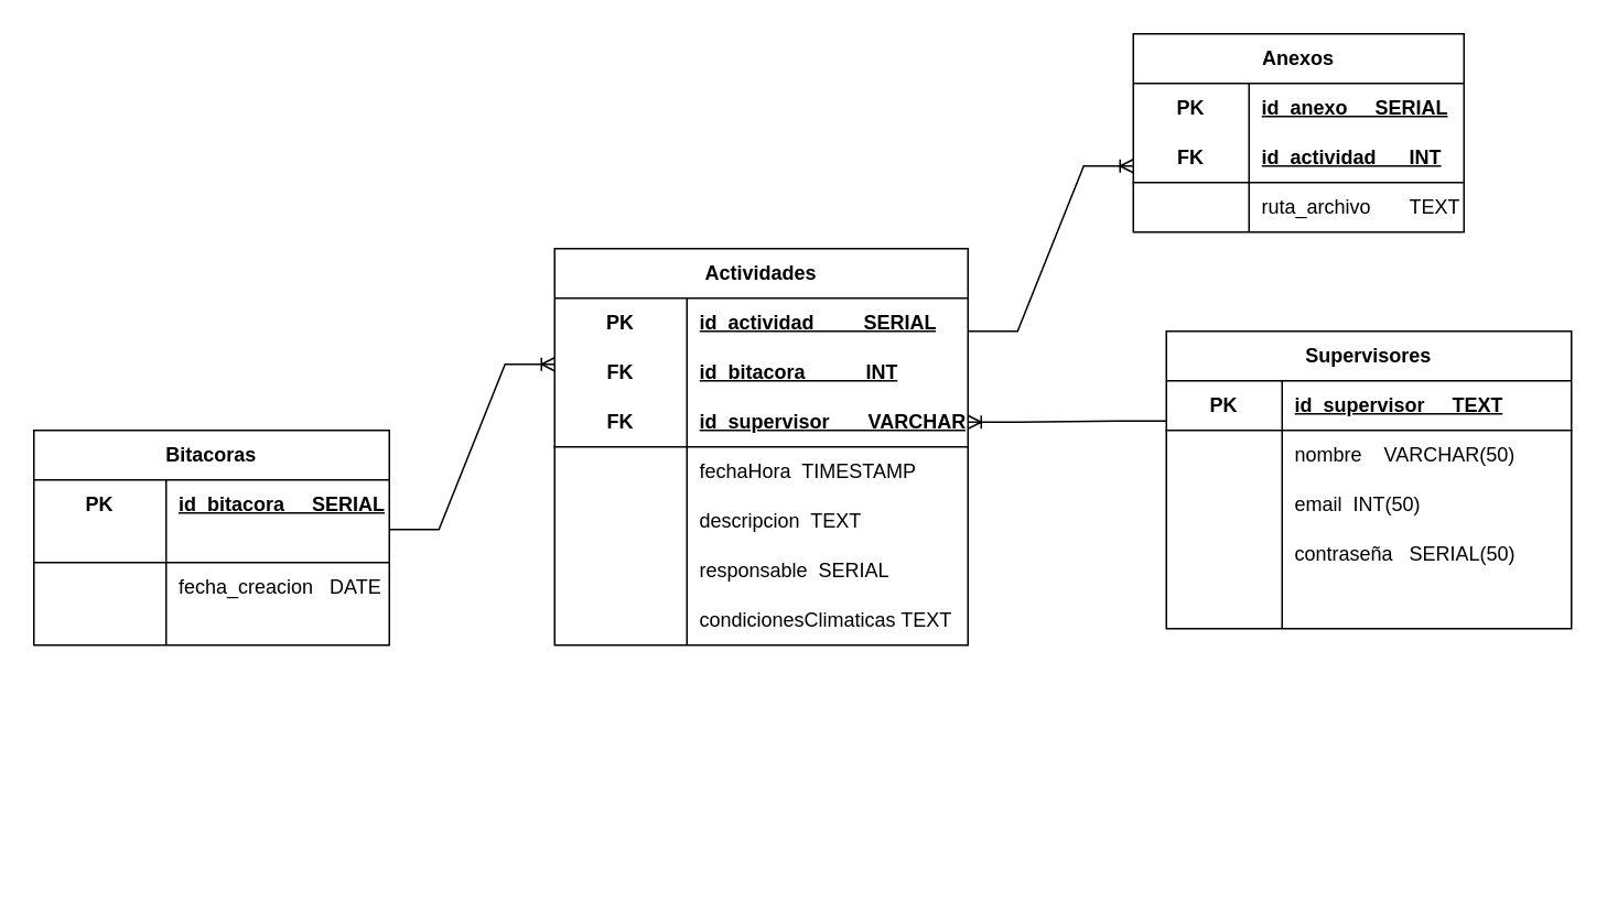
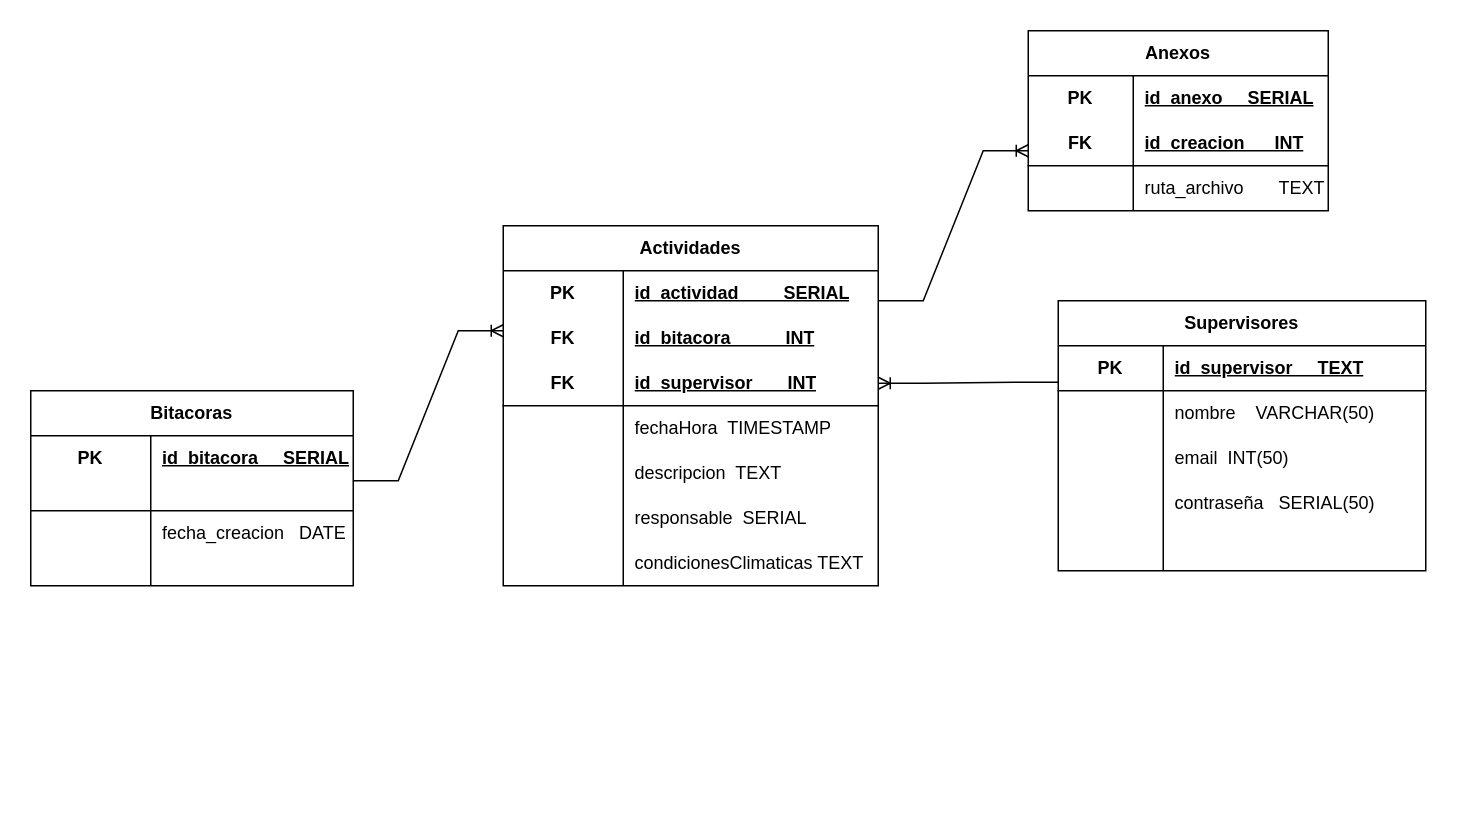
  <mxCell id="0" />
  <mxCell id="1" parent="0" />
  <mxCell id="2" value="Bitacoras" style="shape=table;startSize=30;container=1;collapsible=1;childLayout=tableLayout;fixedRows=1;rowLines=0;fontStyle=1;align=center;resizeLast=1;html=1;whiteSpace=wrap;" vertex="1" parent="1"><mxGeometry x="20" y="260" width="215" height="130" as="geometry" /></mxCell>
  <mxCell id="3" value="" style="shape=tableRow;horizontal=0;startSize=0;swimlaneHead=0;swimlaneBody=0;fillColor=none;collapsible=0;dropTarget=0;points=[[0,0.5],[1,0.5]];portConstraint=eastwest;top=0;left=0;right=0;bottom=0;html=1;" vertex="1" parent="2"><mxGeometry y="30" width="215" height="30" as="geometry" /></mxCell>
  <mxCell id="4" value="PK" style="shape=partialRectangle;connectable=0;fillColor=none;top=0;left=0;bottom=0;right=0;fontStyle=1;overflow=hidden;html=1;whiteSpace=wrap;" vertex="1" parent="3"><mxGeometry width="80" height="30" as="geometry"><mxRectangle width="80" height="30" as="alternateBounds" /></mxGeometry></mxCell>
  <mxCell id="5" value="id_bitacora&amp;nbsp; &amp;nbsp; &amp;nbsp;SERIAL" style="shape=partialRectangle;connectable=0;fillColor=none;top=0;left=0;bottom=0;right=0;align=left;spacingLeft=6;fontStyle=5;overflow=hidden;html=1;whiteSpace=wrap;" vertex="1" parent="3"><mxGeometry x="80" width="135" height="30" as="geometry"><mxRectangle width="135" height="30" as="alternateBounds" /></mxGeometry></mxCell>
  <mxCell id="6" value="" style="shape=tableRow;horizontal=0;startSize=0;swimlaneHead=0;swimlaneBody=0;fillColor=none;collapsible=0;dropTarget=0;points=[[0,0.5],[1,0.5]];portConstraint=eastwest;top=0;left=0;right=0;bottom=1;html=1;" vertex="1" parent="2"><mxGeometry y="60" width="215" height="20" as="geometry" /></mxCell>
  <mxCell id="7" value="" style="shape=partialRectangle;connectable=0;fillColor=none;top=0;left=0;bottom=0;right=0;fontStyle=1;overflow=hidden;html=1;whiteSpace=wrap;" vertex="1" parent="6"><mxGeometry width="80" height="20" as="geometry"><mxRectangle width="80" height="20" as="alternateBounds" /></mxGeometry></mxCell>
  <mxCell id="8" value="" style="shape=partialRectangle;connectable=0;fillColor=none;top=0;left=0;bottom=0;right=0;align=left;spacingLeft=6;fontStyle=5;overflow=hidden;html=1;whiteSpace=wrap;" vertex="1" parent="6"><mxGeometry x="80" width="135" height="20" as="geometry"><mxRectangle width="135" height="20" as="alternateBounds" /></mxGeometry></mxCell>
  <mxCell id="9" value="" style="shape=tableRow;horizontal=0;startSize=0;swimlaneHead=0;swimlaneBody=0;fillColor=none;collapsible=0;dropTarget=0;points=[[0,0.5],[1,0.5]];portConstraint=eastwest;top=0;left=0;right=0;bottom=0;html=1;" vertex="1" parent="2"><mxGeometry y="80" width="215" height="30" as="geometry" /></mxCell>
  <mxCell id="10" value="" style="shape=partialRectangle;connectable=0;fillColor=none;top=0;left=0;bottom=0;right=0;editable=1;overflow=hidden;html=1;whiteSpace=wrap;" vertex="1" parent="9"><mxGeometry width="80" height="30" as="geometry"><mxRectangle width="80" height="30" as="alternateBounds" /></mxGeometry></mxCell>
  <mxCell id="11" value="fecha_creacion&amp;nbsp; &amp;nbsp;DATE" style="shape=partialRectangle;connectable=0;fillColor=none;top=0;left=0;bottom=0;right=0;align=left;spacingLeft=6;overflow=hidden;html=1;whiteSpace=wrap;" vertex="1" parent="9"><mxGeometry x="80" width="135" height="30" as="geometry"><mxRectangle width="135" height="30" as="alternateBounds" /></mxGeometry></mxCell>
  <mxCell id="12" value="" style="shape=tableRow;horizontal=0;startSize=0;swimlaneHead=0;swimlaneBody=0;fillColor=none;collapsible=0;dropTarget=0;points=[[0,0.5],[1,0.5]];portConstraint=eastwest;top=0;left=0;right=0;bottom=0;html=1;" vertex="1" parent="2"><mxGeometry y="110" width="215" height="20" as="geometry" /></mxCell>
  <mxCell id="13" value="" style="shape=partialRectangle;connectable=0;fillColor=none;top=0;left=0;bottom=0;right=0;editable=1;overflow=hidden;html=1;whiteSpace=wrap;" vertex="1" parent="12"><mxGeometry width="80" height="20" as="geometry"><mxRectangle width="80" height="20" as="alternateBounds" /></mxGeometry></mxCell>
  <mxCell id="14" value="" style="shape=partialRectangle;connectable=0;fillColor=none;top=0;left=0;bottom=0;right=0;align=left;spacingLeft=6;overflow=hidden;html=1;whiteSpace=wrap;" vertex="1" parent="12"><mxGeometry x="80" width="135" height="20" as="geometry"><mxRectangle width="135" height="20" as="alternateBounds" /></mxGeometry></mxCell>
  <mxCell id="15" value="Actividades" style="shape=table;startSize=30;container=1;collapsible=1;childLayout=tableLayout;fixedRows=1;rowLines=0;fontStyle=1;align=center;resizeLast=1;html=1;whiteSpace=wrap;" vertex="1" parent="1"><mxGeometry x="335" y="150" width="250" height="240" as="geometry" /></mxCell>
  <mxCell id="16" value="" style="shape=tableRow;horizontal=0;startSize=0;swimlaneHead=0;swimlaneBody=0;fillColor=none;collapsible=0;dropTarget=0;points=[[0,0.5],[1,0.5]];portConstraint=eastwest;top=0;left=0;right=0;bottom=0;html=1;" vertex="1" parent="15"><mxGeometry y="30" width="250" height="30" as="geometry" /></mxCell>
  <mxCell id="17" value="PK" style="shape=partialRectangle;connectable=0;fillColor=none;top=0;left=0;bottom=0;right=0;fontStyle=1;overflow=hidden;html=1;whiteSpace=wrap;" vertex="1" parent="16"><mxGeometry width="80" height="30" as="geometry"><mxRectangle width="80" height="30" as="alternateBounds" /></mxGeometry></mxCell>
  <mxCell id="18" value="id_actividad&amp;nbsp; &amp;nbsp; &amp;nbsp; &amp;nbsp; &amp;nbsp;SERIAL" style="shape=partialRectangle;connectable=0;fillColor=none;top=0;left=0;bottom=0;right=0;align=left;spacingLeft=6;fontStyle=5;overflow=hidden;html=1;whiteSpace=wrap;" vertex="1" parent="16"><mxGeometry x="80" width="170" height="30" as="geometry"><mxRectangle width="170" height="30" as="alternateBounds" /></mxGeometry></mxCell>
  <mxCell id="19" style="shape=tableRow;horizontal=0;startSize=0;swimlaneHead=0;swimlaneBody=0;fillColor=none;collapsible=0;dropTarget=0;points=[[0,0.5],[1,0.5]];portConstraint=eastwest;top=0;left=0;right=0;bottom=0;html=1;" vertex="1" parent="15"><mxGeometry y="60" width="250" height="30" as="geometry" /></mxCell>
  <mxCell id="20" value="FK" style="shape=partialRectangle;connectable=0;fillColor=none;top=0;left=0;bottom=0;right=0;fontStyle=1;overflow=hidden;html=1;whiteSpace=wrap;" vertex="1" parent="19"><mxGeometry width="80" height="30" as="geometry"><mxRectangle width="80" height="30" as="alternateBounds" /></mxGeometry></mxCell>
  <mxCell id="21" value="id_bitacora&amp;nbsp; &amp;nbsp; &amp;nbsp; &amp;nbsp; &amp;nbsp; &amp;nbsp;INT" style="shape=partialRectangle;connectable=0;fillColor=none;top=0;left=0;bottom=0;right=0;align=left;spacingLeft=6;fontStyle=5;overflow=hidden;html=1;whiteSpace=wrap;" vertex="1" parent="19"><mxGeometry x="80" width="170" height="30" as="geometry"><mxRectangle width="170" height="30" as="alternateBounds" /></mxGeometry></mxCell>
  <mxCell id="22" value="" style="shape=tableRow;horizontal=0;startSize=0;swimlaneHead=0;swimlaneBody=0;fillColor=none;collapsible=0;dropTarget=0;points=[[0,0.5],[1,0.5]];portConstraint=eastwest;top=0;left=0;right=0;bottom=1;html=1;" vertex="1" parent="15"><mxGeometry y="90" width="250" height="30" as="geometry" /></mxCell>
  <mxCell id="23" value="FK" style="shape=partialRectangle;connectable=0;fillColor=none;top=0;left=0;bottom=0;right=0;fontStyle=1;overflow=hidden;html=1;whiteSpace=wrap;" vertex="1" parent="22"><mxGeometry width="80" height="30" as="geometry"><mxRectangle width="80" height="30" as="alternateBounds" /></mxGeometry></mxCell>
- <mxCell id="24" value="id_supervisor&amp;nbsp; &amp;nbsp; &amp;nbsp; &amp;nbsp;VARCHAR" style="shape=partialRectangle;connectable=0;fillColor=none;top=0;left=0;bottom=0;right=0;align=left;spacingLeft=6;fontStyle=5;overflow=hidden;html=1;whiteSpace=wrap;" vertex="1" parent="22"><mxGeometry x="80" width="170" height="30" as="geometry"><mxRectangle width="170" height="30" as="alternateBounds" /></mxGeometry></mxCell>
+ <mxCell id="24" value="id_supervisor&amp;nbsp; &amp;nbsp; &amp;nbsp; &amp;nbsp;INT" style="shape=partialRectangle;connectable=0;fillColor=none;top=0;left=0;bottom=0;right=0;align=left;spacingLeft=6;fontStyle=5;overflow=hidden;html=1;whiteSpace=wrap;" vertex="1" parent="22"><mxGeometry x="80" width="170" height="30" as="geometry"><mxRectangle width="170" height="30" as="alternateBounds" /></mxGeometry></mxCell>
  <mxCell id="25" value="" style="shape=tableRow;horizontal=0;startSize=0;swimlaneHead=0;swimlaneBody=0;fillColor=none;collapsible=0;dropTarget=0;points=[[0,0.5],[1,0.5]];portConstraint=eastwest;top=0;left=0;right=0;bottom=0;html=1;" vertex="1" parent="15"><mxGeometry y="120" width="250" height="30" as="geometry" /></mxCell>
  <mxCell id="26" value="" style="shape=partialRectangle;connectable=0;fillColor=none;top=0;left=0;bottom=0;right=0;editable=1;overflow=hidden;html=1;whiteSpace=wrap;" vertex="1" parent="25"><mxGeometry width="80" height="30" as="geometry"><mxRectangle width="80" height="30" as="alternateBounds" /></mxGeometry></mxCell>
  <mxCell id="27" value="fechaHora&amp;nbsp; TIMESTAMP" style="shape=partialRectangle;connectable=0;fillColor=none;top=0;left=0;bottom=0;right=0;align=left;spacingLeft=6;overflow=hidden;html=1;whiteSpace=wrap;" vertex="1" parent="25"><mxGeometry x="80" width="170" height="30" as="geometry"><mxRectangle width="170" height="30" as="alternateBounds" /></mxGeometry></mxCell>
  <mxCell id="28" value="" style="shape=tableRow;horizontal=0;startSize=0;swimlaneHead=0;swimlaneBody=0;fillColor=none;collapsible=0;dropTarget=0;points=[[0,0.5],[1,0.5]];portConstraint=eastwest;top=0;left=0;right=0;bottom=0;html=1;" vertex="1" parent="15"><mxGeometry y="150" width="250" height="30" as="geometry" /></mxCell>
  <mxCell id="29" value="" style="shape=partialRectangle;connectable=0;fillColor=none;top=0;left=0;bottom=0;right=0;editable=1;overflow=hidden;html=1;whiteSpace=wrap;" vertex="1" parent="28"><mxGeometry width="80" height="30" as="geometry"><mxRectangle width="80" height="30" as="alternateBounds" /></mxGeometry></mxCell>
  <mxCell id="30" value="descripcion&amp;nbsp; TEXT" style="shape=partialRectangle;connectable=0;fillColor=none;top=0;left=0;bottom=0;right=0;align=left;spacingLeft=6;overflow=hidden;html=1;whiteSpace=wrap;" vertex="1" parent="28"><mxGeometry x="80" width="170" height="30" as="geometry"><mxRectangle width="170" height="30" as="alternateBounds" /></mxGeometry></mxCell>
  <mxCell id="31" style="shape=tableRow;horizontal=0;startSize=0;swimlaneHead=0;swimlaneBody=0;fillColor=none;collapsible=0;dropTarget=0;points=[[0,0.5],[1,0.5]];portConstraint=eastwest;top=0;left=0;right=0;bottom=0;html=1;" vertex="1" parent="15"><mxGeometry y="180" width="250" height="30" as="geometry" /></mxCell>
  <mxCell id="32" style="shape=partialRectangle;connectable=0;fillColor=none;top=0;left=0;bottom=0;right=0;editable=1;overflow=hidden;html=1;whiteSpace=wrap;" vertex="1" parent="31"><mxGeometry width="80" height="30" as="geometry"><mxRectangle width="80" height="30" as="alternateBounds" /></mxGeometry></mxCell>
  <mxCell id="33" value="responsable&amp;nbsp; SERIAL" style="shape=partialRectangle;connectable=0;fillColor=none;top=0;left=0;bottom=0;right=0;align=left;spacingLeft=6;overflow=hidden;html=1;whiteSpace=wrap;" vertex="1" parent="31"><mxGeometry x="80" width="170" height="30" as="geometry"><mxRectangle width="170" height="30" as="alternateBounds" /></mxGeometry></mxCell>
  <mxCell id="34" style="shape=tableRow;horizontal=0;startSize=0;swimlaneHead=0;swimlaneBody=0;fillColor=none;collapsible=0;dropTarget=0;points=[[0,0.5],[1,0.5]];portConstraint=eastwest;top=0;left=0;right=0;bottom=0;html=1;" vertex="1" parent="15"><mxGeometry y="210" width="250" height="30" as="geometry" /></mxCell>
  <mxCell id="35" style="shape=partialRectangle;connectable=0;fillColor=none;top=0;left=0;bottom=0;right=0;editable=1;overflow=hidden;html=1;whiteSpace=wrap;" vertex="1" parent="34"><mxGeometry width="80" height="30" as="geometry"><mxRectangle width="80" height="30" as="alternateBounds" /></mxGeometry></mxCell>
  <mxCell id="36" value="condicionesClimaticas TEXT" style="shape=partialRectangle;connectable=0;fillColor=none;top=0;left=0;bottom=0;right=0;align=left;spacingLeft=6;overflow=hidden;html=1;whiteSpace=wrap;" vertex="1" parent="34"><mxGeometry x="80" width="170" height="30" as="geometry"><mxRectangle width="170" height="30" as="alternateBounds" /></mxGeometry></mxCell>
  <mxCell id="37" value="Anexos" style="shape=table;startSize=30;container=1;collapsible=1;childLayout=tableLayout;fixedRows=1;rowLines=0;fontStyle=1;align=center;resizeLast=1;html=1;whiteSpace=wrap;" vertex="1" parent="1"><mxGeometry x="685" y="20" width="200" height="120" as="geometry" /></mxCell>
  <mxCell id="38" value="" style="shape=tableRow;horizontal=0;startSize=0;swimlaneHead=0;swimlaneBody=0;fillColor=none;collapsible=0;dropTarget=0;points=[[0,0.5],[1,0.5]];portConstraint=eastwest;top=0;left=0;right=0;bottom=0;html=1;" vertex="1" parent="37"><mxGeometry y="30" width="200" height="30" as="geometry" /></mxCell>
  <mxCell id="39" value="PK" style="shape=partialRectangle;connectable=0;fillColor=none;top=0;left=0;bottom=0;right=0;fontStyle=1;overflow=hidden;html=1;whiteSpace=wrap;" vertex="1" parent="38"><mxGeometry width="70.0" height="30" as="geometry"><mxRectangle width="70.0" height="30" as="alternateBounds" /></mxGeometry></mxCell>
  <mxCell id="40" value="id_anexo&amp;nbsp; &amp;nbsp; &amp;nbsp;SERIAL" style="shape=partialRectangle;connectable=0;fillColor=none;top=0;left=0;bottom=0;right=0;align=left;spacingLeft=6;fontStyle=5;overflow=hidden;html=1;whiteSpace=wrap;" vertex="1" parent="38"><mxGeometry x="70.0" width="130.0" height="30" as="geometry"><mxRectangle width="130.0" height="30" as="alternateBounds" /></mxGeometry></mxCell>
  <mxCell id="41" value="" style="shape=tableRow;horizontal=0;startSize=0;swimlaneHead=0;swimlaneBody=0;fillColor=none;collapsible=0;dropTarget=0;points=[[0,0.5],[1,0.5]];portConstraint=eastwest;top=0;left=0;right=0;bottom=1;html=1;" vertex="1" parent="37"><mxGeometry y="60" width="200" height="30" as="geometry" /></mxCell>
  <mxCell id="42" value="FK" style="shape=partialRectangle;connectable=0;fillColor=none;top=0;left=0;bottom=0;right=0;fontStyle=1;overflow=hidden;html=1;whiteSpace=wrap;" vertex="1" parent="41"><mxGeometry width="70.0" height="30" as="geometry"><mxRectangle width="70.0" height="30" as="alternateBounds" /></mxGeometry></mxCell>
- <mxCell id="43" value="id_actividad&amp;nbsp; &amp;nbsp; &amp;nbsp; INT" style="shape=partialRectangle;connectable=0;fillColor=none;top=0;left=0;bottom=0;right=0;align=left;spacingLeft=6;fontStyle=5;overflow=hidden;html=1;whiteSpace=wrap;" vertex="1" parent="41"><mxGeometry x="70.0" width="130.0" height="30" as="geometry"><mxRectangle width="130.0" height="30" as="alternateBounds" /></mxGeometry></mxCell>
+ <mxCell id="43" value="id_creacion&amp;nbsp; &amp;nbsp; &amp;nbsp; INT" style="shape=partialRectangle;connectable=0;fillColor=none;top=0;left=0;bottom=0;right=0;align=left;spacingLeft=6;fontStyle=5;overflow=hidden;html=1;whiteSpace=wrap;" vertex="1" parent="41"><mxGeometry x="70.0" width="130.0" height="30" as="geometry"><mxRectangle width="130.0" height="30" as="alternateBounds" /></mxGeometry></mxCell>
  <mxCell id="44" value="" style="shape=tableRow;horizontal=0;startSize=0;swimlaneHead=0;swimlaneBody=0;fillColor=none;collapsible=0;dropTarget=0;points=[[0,0.5],[1,0.5]];portConstraint=eastwest;top=0;left=0;right=0;bottom=0;html=1;" vertex="1" parent="37"><mxGeometry y="90" width="200" height="30" as="geometry" /></mxCell>
  <mxCell id="45" value="" style="shape=partialRectangle;connectable=0;fillColor=none;top=0;left=0;bottom=0;right=0;editable=1;overflow=hidden;html=1;whiteSpace=wrap;" vertex="1" parent="44"><mxGeometry width="70.0" height="30" as="geometry"><mxRectangle width="70.0" height="30" as="alternateBounds" /></mxGeometry></mxCell>
  <mxCell id="46" value="ruta_archivo&amp;nbsp; &amp;nbsp; &amp;nbsp; &amp;nbsp;TEXT" style="shape=partialRectangle;connectable=0;fillColor=none;top=0;left=0;bottom=0;right=0;align=left;spacingLeft=6;overflow=hidden;html=1;whiteSpace=wrap;" vertex="1" parent="44"><mxGeometry x="70.0" width="130.0" height="30" as="geometry"><mxRectangle width="130.0" height="30" as="alternateBounds" /></mxGeometry></mxCell>
  <mxCell id="47" value="Supervisores" style="shape=table;startSize=30;container=1;collapsible=1;childLayout=tableLayout;fixedRows=1;rowLines=0;fontStyle=1;align=center;resizeLast=1;html=1;whiteSpace=wrap;" vertex="1" parent="1"><mxGeometry x="705" y="200" width="245" height="180" as="geometry" /></mxCell>
  <mxCell id="48" value="" style="shape=tableRow;horizontal=0;startSize=0;swimlaneHead=0;swimlaneBody=0;fillColor=none;collapsible=0;dropTarget=0;points=[[0,0.5],[1,0.5]];portConstraint=eastwest;top=0;left=0;right=0;bottom=1;html=1;" vertex="1" parent="47"><mxGeometry y="30" width="245" height="30" as="geometry" /></mxCell>
  <mxCell id="49" value="PK" style="shape=partialRectangle;connectable=0;fillColor=none;top=0;left=0;bottom=0;right=0;fontStyle=1;overflow=hidden;html=1;whiteSpace=wrap;" vertex="1" parent="48"><mxGeometry width="70" height="30" as="geometry"><mxRectangle width="70" height="30" as="alternateBounds" /></mxGeometry></mxCell>
  <mxCell id="50" value="id_supervisor&amp;nbsp; &amp;nbsp; &amp;nbsp;TEXT" style="shape=partialRectangle;connectable=0;fillColor=none;top=0;left=0;bottom=0;right=0;align=left;spacingLeft=6;fontStyle=5;overflow=hidden;html=1;whiteSpace=wrap;" vertex="1" parent="48"><mxGeometry x="70" width="175" height="30" as="geometry"><mxRectangle width="175" height="30" as="alternateBounds" /></mxGeometry></mxCell>
  <mxCell id="51" value="" style="shape=tableRow;horizontal=0;startSize=0;swimlaneHead=0;swimlaneBody=0;fillColor=none;collapsible=0;dropTarget=0;points=[[0,0.5],[1,0.5]];portConstraint=eastwest;top=0;left=0;right=0;bottom=0;html=1;" vertex="1" parent="47"><mxGeometry y="60" width="245" height="30" as="geometry" /></mxCell>
  <mxCell id="52" value="" style="shape=partialRectangle;connectable=0;fillColor=none;top=0;left=0;bottom=0;right=0;editable=1;overflow=hidden;html=1;whiteSpace=wrap;" vertex="1" parent="51"><mxGeometry width="70" height="30" as="geometry"><mxRectangle width="70" height="30" as="alternateBounds" /></mxGeometry></mxCell>
  <mxCell id="53" value="nombre&amp;nbsp; &amp;nbsp; VARCHAR(50)" style="shape=partialRectangle;connectable=0;fillColor=none;top=0;left=0;bottom=0;right=0;align=left;spacingLeft=6;overflow=hidden;html=1;whiteSpace=wrap;" vertex="1" parent="51"><mxGeometry x="70" width="175" height="30" as="geometry"><mxRectangle width="175" height="30" as="alternateBounds" /></mxGeometry></mxCell>
  <mxCell id="54" value="" style="shape=tableRow;horizontal=0;startSize=0;swimlaneHead=0;swimlaneBody=0;fillColor=none;collapsible=0;dropTarget=0;points=[[0,0.5],[1,0.5]];portConstraint=eastwest;top=0;left=0;right=0;bottom=0;html=1;" vertex="1" parent="47"><mxGeometry y="90" width="245" height="30" as="geometry" /></mxCell>
  <mxCell id="55" value="" style="shape=partialRectangle;connectable=0;fillColor=none;top=0;left=0;bottom=0;right=0;editable=1;overflow=hidden;html=1;whiteSpace=wrap;" vertex="1" parent="54"><mxGeometry width="70" height="30" as="geometry"><mxRectangle width="70" height="30" as="alternateBounds" /></mxGeometry></mxCell>
  <mxCell id="56" value="email&amp;nbsp; INT(50)" style="shape=partialRectangle;connectable=0;fillColor=none;top=0;left=0;bottom=0;right=0;align=left;spacingLeft=6;overflow=hidden;html=1;whiteSpace=wrap;" vertex="1" parent="54"><mxGeometry x="70" width="175" height="30" as="geometry"><mxRectangle width="175" height="30" as="alternateBounds" /></mxGeometry></mxCell>
  <mxCell id="57" style="shape=tableRow;horizontal=0;startSize=0;swimlaneHead=0;swimlaneBody=0;fillColor=none;collapsible=0;dropTarget=0;points=[[0,0.5],[1,0.5]];portConstraint=eastwest;top=0;left=0;right=0;bottom=0;html=1;" vertex="1" parent="47"><mxGeometry y="120" width="245" height="30" as="geometry" /></mxCell>
  <mxCell id="58" style="shape=partialRectangle;connectable=0;fillColor=none;top=0;left=0;bottom=0;right=0;editable=1;overflow=hidden;html=1;whiteSpace=wrap;" vertex="1" parent="57"><mxGeometry width="70" height="30" as="geometry"><mxRectangle width="70" height="30" as="alternateBounds" /></mxGeometry></mxCell>
  <mxCell id="59" value="contraseña&amp;nbsp; &amp;nbsp;SERIAL(50)&amp;nbsp; &amp;nbsp;" style="shape=partialRectangle;connectable=0;fillColor=none;top=0;left=0;bottom=0;right=0;align=left;spacingLeft=6;overflow=hidden;html=1;whiteSpace=wrap;" vertex="1" parent="57"><mxGeometry x="70" width="175" height="30" as="geometry"><mxRectangle width="175" height="30" as="alternateBounds" /></mxGeometry></mxCell>
  <mxCell id="60" style="shape=tableRow;horizontal=0;startSize=0;swimlaneHead=0;swimlaneBody=0;fillColor=none;collapsible=0;dropTarget=0;points=[[0,0.5],[1,0.5]];portConstraint=eastwest;top=0;left=0;right=0;bottom=0;html=1;" vertex="1" parent="47"><mxGeometry y="150" width="245" height="30" as="geometry" /></mxCell>
  <mxCell id="61" style="shape=partialRectangle;connectable=0;fillColor=none;top=0;left=0;bottom=0;right=0;editable=1;overflow=hidden;html=1;whiteSpace=wrap;" vertex="1" parent="60"><mxGeometry width="70" height="30" as="geometry"><mxRectangle width="70" height="30" as="alternateBounds" /></mxGeometry></mxCell>
  <mxCell id="62" style="shape=partialRectangle;connectable=0;fillColor=none;top=0;left=0;bottom=0;right=0;align=left;spacingLeft=6;overflow=hidden;html=1;whiteSpace=wrap;" vertex="1" parent="60"><mxGeometry x="70" width="175" height="30" as="geometry"><mxRectangle width="175" height="30" as="alternateBounds" /></mxGeometry></mxCell>
  <mxCell id="63" value="" style="edgeStyle=entityRelationEdgeStyle;fontSize=12;html=1;endArrow=ERoneToMany;rounded=0;" edge="1" parent="1"><mxGeometry width="100" height="100" relative="1" as="geometry"><mxPoint x="235" y="320" as="sourcePoint" /><mxPoint x="335" y="220" as="targetPoint" /></mxGeometry></mxCell>
  <mxCell id="64" value="" style="edgeStyle=entityRelationEdgeStyle;fontSize=12;html=1;endArrow=ERoneToMany;rounded=0;" edge="1" parent="1"><mxGeometry width="100" height="100" relative="1" as="geometry"><mxPoint x="585" y="200" as="sourcePoint" /><mxPoint x="685" y="100" as="targetPoint" /></mxGeometry></mxCell>
  <mxCell id="65" value="" style="edgeStyle=entityRelationEdgeStyle;fontSize=12;html=1;endArrow=ERoneToMany;rounded=0;entryX=1;entryY=0.5;entryDx=0;entryDy=0;exitX=0.002;exitY=0.811;exitDx=0;exitDy=0;exitPerimeter=0;" edge="1" parent="1" source="48" target="22"><mxGeometry width="100" height="100" relative="1" as="geometry"><mxPoint x="605" y="410" as="sourcePoint" /><mxPoint x="555" y="440" as="targetPoint" /><Array as="points"><mxPoint x="645.5" y="510" /><mxPoint x="635" y="360" /><mxPoint x="715" y="530" /><mxPoint x="655.5" y="470" /><mxPoint x="485" y="440" /><mxPoint x="385" y="460" /></Array></mxGeometry></mxCell>
